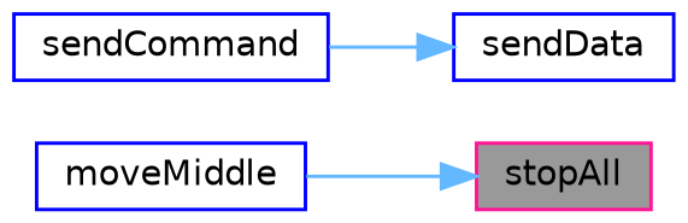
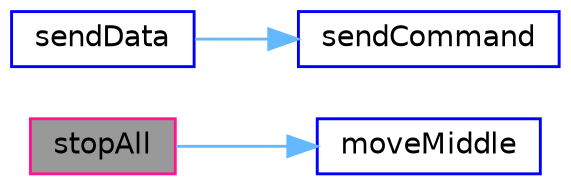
  digraph {
    rankdir=LR
    node [color=blue fillcolor=white fontname=Helvetica fontsize=10 shape=box style=filled]
    edge [color=steelblue1 fontname=Helvetica fontsize=10 labelfontname=Helvetica labelfontsize=10 style=solid]
    n1 [color=deeppink fillcolor=grey60 fontcolor=black height=0.2 label=stopAll width=0.4]
    n2 [height=0.2 label=moveMiddle width=0.4]
    n3 [height=0.2 label=sendData width=0.4]
    n4 [height=0.2 label=sendCommand width=0.4]
-   n2 -> n1
-   n4 -> n3
+   n1 -> n2
+   n3 -> n4
  }
